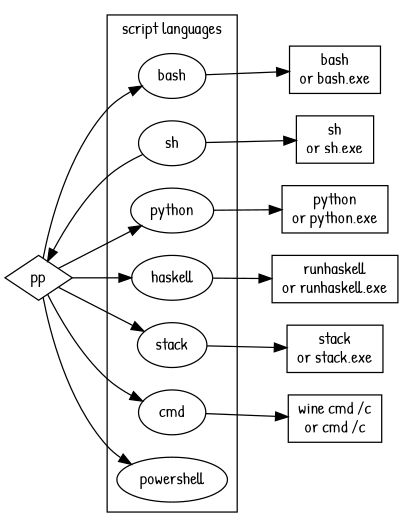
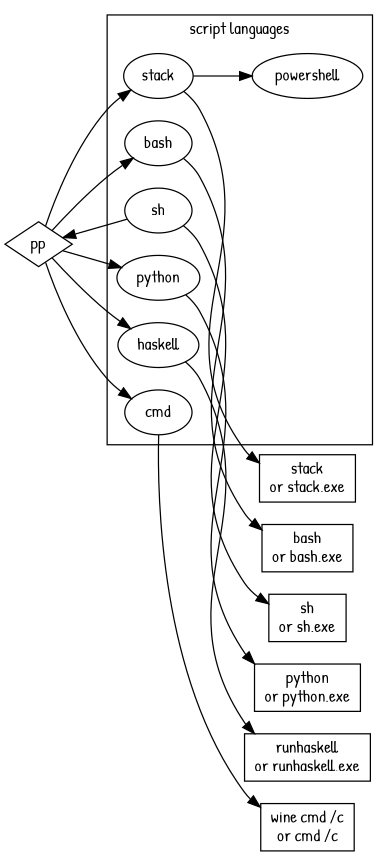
  digraph {
    fontname="Patrick Hand"
    rankdir=LR
    node [fontname="Patrick Hand"]
    edge [fontname="Patrick Hand"]
    bash
    sh
    python
    haskell
    stack
    cmd
    powershell
    n8 [label="bash\nor bash.exe" shape=box]
    n9 [label="sh\nor sh.exe" shape=box]
    n10 [label=pp shape=diamond]
    n11 [label="python\nor python.exe" shape=box]
    n12 [label="runhaskell\nor runhaskell.exe" shape=box]
    n13 [label="stack\nor stack.exe" shape=box]
    n14 [label="wine cmd /c\nor cmd /c" shape=box]
    subgraph cluster_1 {
      label="script languages"
      bash
      sh
      python
      haskell
      stack
      cmd
      powershell
    }
    bash -> n8
    sh -> n9
    sh -> n10
    python -> n11
    haskell -> n12
    stack -> n13
    cmd -> n14
    n10 -> bash
    n10 -> python
    n10 -> haskell
    n10 -> stack
    n10 -> cmd
-   n10 -> powershell
+   stack -> powershell
  }
